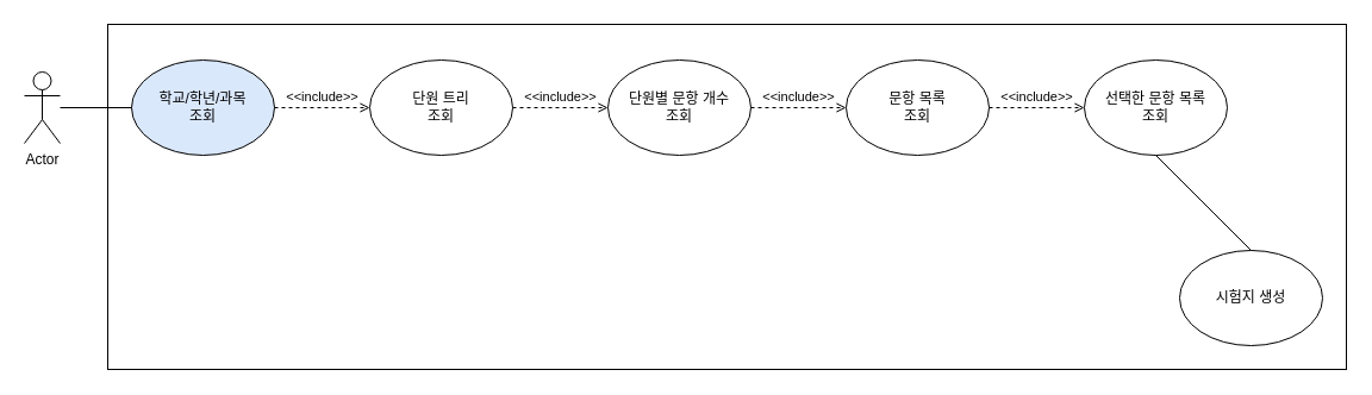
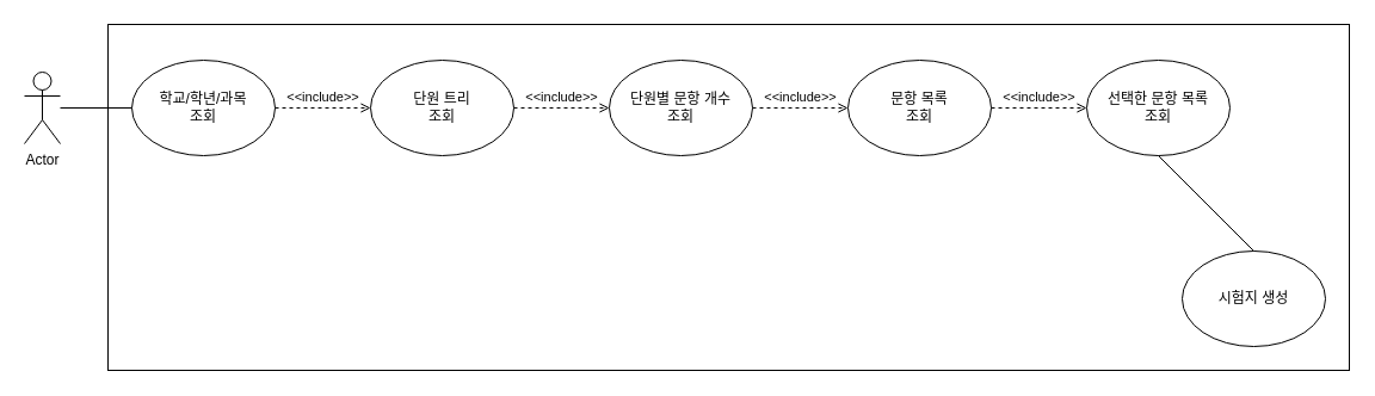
  <mxCell id="0" />
  <mxCell id="1" parent="0" />
  <mxCell id="2" value="" style="rounded=0;whiteSpace=wrap;html=1;" vertex="1" parent="1"><mxGeometry x="90" y="20" width="1040" height="290" as="geometry" /></mxCell>
  <mxCell id="3" value="Actor" style="shape=umlActor;verticalLabelPosition=bottom;verticalAlign=top;html=1;outlineConnect=0;" vertex="1" parent="1"><mxGeometry x="20" y="60" width="30" height="60" as="geometry" /></mxCell>
- <mxCell id="4" value="학교/학년/과목&lt;br&gt;조회" style="ellipse;whiteSpace=wrap;html=1;fillColor=#dae8fc;" vertex="1" parent="1"><mxGeometry x="110" y="50" width="120" height="80" as="geometry" /></mxCell>
+ <mxCell id="4" value="학교/학년/과목&lt;br&gt;조회" style="ellipse;whiteSpace=wrap;html=1;" vertex="1" parent="1"><mxGeometry x="110" y="50" width="120" height="80" as="geometry" /></mxCell>
  <mxCell id="5" value="단원 트리&lt;br&gt;조회" style="ellipse;whiteSpace=wrap;html=1;" vertex="1" parent="1"><mxGeometry x="310" y="50" width="120" height="80" as="geometry" /></mxCell>
  <mxCell id="6" value="단원별 문항 개수 &lt;br&gt;조회" style="ellipse;whiteSpace=wrap;html=1;" vertex="1" parent="1"><mxGeometry x="510" y="50" width="120" height="80" as="geometry" /></mxCell>
  <mxCell id="7" value="문항 목록&lt;br&gt;조회" style="ellipse;whiteSpace=wrap;html=1;" vertex="1" parent="1"><mxGeometry x="710" y="50" width="120" height="80" as="geometry" /></mxCell>
  <mxCell id="8" value="선택한 문항 목록&lt;br&gt;조회" style="ellipse;whiteSpace=wrap;html=1;" vertex="1" parent="1"><mxGeometry x="910" y="50" width="120" height="80" as="geometry" /></mxCell>
  <mxCell id="9" value="시험지 생성" style="ellipse;whiteSpace=wrap;html=1;" vertex="1" parent="1"><mxGeometry x="990" y="210" width="120" height="80" as="geometry" /></mxCell>
  <mxCell id="10" value="&amp;lt;&amp;lt;include&amp;gt;&amp;gt;" style="html=1;verticalAlign=bottom;labelBackgroundColor=none;endArrow=open;endFill=0;dashed=1;rounded=0;exitX=1;exitY=0.5;exitDx=0;exitDy=0;entryX=0;entryY=0.5;entryDx=0;entryDy=0;" edge="1" parent="1" source="4" target="5"><mxGeometry width="160" relative="1" as="geometry"><mxPoint x="420" y="10" as="sourcePoint" /><mxPoint x="580" y="10" as="targetPoint" /></mxGeometry></mxCell>
  <mxCell id="11" value="&amp;lt;&amp;lt;include&amp;gt;&amp;gt;" style="html=1;verticalAlign=bottom;labelBackgroundColor=none;endArrow=open;endFill=0;dashed=1;rounded=0;exitX=1;exitY=0.5;exitDx=0;exitDy=0;entryX=0;entryY=0.5;entryDx=0;entryDy=0;" edge="1" parent="1" source="5" target="6"><mxGeometry width="160" relative="1" as="geometry"><mxPoint x="420" y="10" as="sourcePoint" /><mxPoint x="580" y="10" as="targetPoint" /></mxGeometry></mxCell>
  <mxCell id="12" value="&amp;lt;&amp;lt;include&amp;gt;&amp;gt;" style="html=1;verticalAlign=bottom;labelBackgroundColor=none;endArrow=open;endFill=0;dashed=1;rounded=0;exitX=1;exitY=0.5;exitDx=0;exitDy=0;entryX=0;entryY=0.5;entryDx=0;entryDy=0;" edge="1" parent="1" source="6" target="7"><mxGeometry width="160" relative="1" as="geometry"><mxPoint x="420" y="10" as="sourcePoint" /><mxPoint x="580" y="10" as="targetPoint" /></mxGeometry></mxCell>
  <mxCell id="13" value="&amp;lt;&amp;lt;include&amp;gt;&amp;gt;" style="html=1;verticalAlign=bottom;labelBackgroundColor=none;endArrow=open;endFill=0;dashed=1;rounded=0;exitX=1;exitY=0.5;exitDx=0;exitDy=0;entryX=0;entryY=0.5;entryDx=0;entryDy=0;" edge="1" parent="1" source="7" target="8"><mxGeometry width="160" relative="1" as="geometry"><mxPoint x="420" y="10" as="sourcePoint" /><mxPoint x="580" y="10" as="targetPoint" /></mxGeometry></mxCell>
  <mxCell id="14" value="" style="endArrow=none;html=1;rounded=0;entryX=0.5;entryY=0;entryDx=0;entryDy=0;" edge="1" parent="1" target="9"><mxGeometry relative="1" as="geometry"><mxPoint x="970" y="130" as="sourcePoint" /><mxPoint x="690" y="10" as="targetPoint" /></mxGeometry></mxCell>
  <mxCell id="15" value="" style="endArrow=none;html=1;rounded=0;entryX=0;entryY=0.5;entryDx=0;entryDy=0;" edge="1" parent="1" source="3" target="4"><mxGeometry relative="1" as="geometry"><mxPoint x="530" y="10" as="sourcePoint" /><mxPoint x="690" y="10" as="targetPoint" /></mxGeometry></mxCell>
